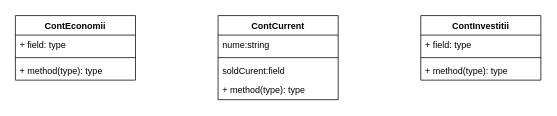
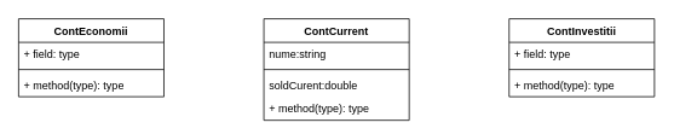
  <mxCell id="0" />
  <mxCell id="1" parent="0" />
  <mxCell id="2" value="ContEconomii" style="swimlane;fontStyle=1;align=center;verticalAlign=top;childLayout=stackLayout;horizontal=1;startSize=26;horizontalStack=0;resizeParent=1;resizeParentMax=0;resizeLast=0;collapsible=1;marginBottom=0;whiteSpace=wrap;html=1;" vertex="1" parent="1"><mxGeometry x="20" y="20" width="160" height="86" as="geometry" /></mxCell>
  <mxCell id="3" value="+ field: type" style="text;strokeColor=none;fillColor=none;align=left;verticalAlign=top;spacingLeft=4;spacingRight=4;overflow=hidden;rotatable=0;points=[[0,0.5],[1,0.5]];portConstraint=eastwest;whiteSpace=wrap;html=1;" vertex="1" parent="2"><mxGeometry y="26" width="160" height="26" as="geometry" /></mxCell>
  <mxCell id="4" value="" style="line;strokeWidth=1;fillColor=none;align=left;verticalAlign=middle;spacingTop=-1;spacingLeft=3;spacingRight=3;rotatable=0;labelPosition=right;points=[];portConstraint=eastwest;strokeColor=inherit;" vertex="1" parent="2"><mxGeometry y="52" width="160" height="8" as="geometry" /></mxCell>
  <mxCell id="5" value="+ method(type): type" style="text;strokeColor=none;fillColor=none;align=left;verticalAlign=top;spacingLeft=4;spacingRight=4;overflow=hidden;rotatable=0;points=[[0,0.5],[1,0.5]];portConstraint=eastwest;whiteSpace=wrap;html=1;" vertex="1" parent="2"><mxGeometry y="60" width="160" height="26" as="geometry" /></mxCell>
  <mxCell id="6" value="ContCurrent" style="swimlane;fontStyle=1;align=center;verticalAlign=top;childLayout=stackLayout;horizontal=1;startSize=26;horizontalStack=0;resizeParent=1;resizeParentMax=0;resizeLast=0;collapsible=1;marginBottom=0;whiteSpace=wrap;html=1;" vertex="1" parent="1"><mxGeometry x="290" y="20" width="160" height="112" as="geometry" /></mxCell>
  <mxCell id="7" value="nume:string" style="text;strokeColor=none;fillColor=none;align=left;verticalAlign=top;spacingLeft=4;spacingRight=4;overflow=hidden;rotatable=0;points=[[0,0.5],[1,0.5]];portConstraint=eastwest;whiteSpace=wrap;html=1;" vertex="1" parent="6"><mxGeometry y="26" width="160" height="26" as="geometry" /></mxCell>
  <mxCell id="8" value="" style="line;strokeWidth=1;fillColor=none;align=left;verticalAlign=middle;spacingTop=-1;spacingLeft=3;spacingRight=3;rotatable=0;labelPosition=right;points=[];portConstraint=eastwest;strokeColor=inherit;" vertex="1" parent="6"><mxGeometry y="52" width="160" height="8" as="geometry" /></mxCell>
- <mxCell id="9" value="soldCurent:field" style="text;strokeColor=none;fillColor=none;align=left;verticalAlign=top;spacingLeft=4;spacingRight=4;overflow=hidden;rotatable=0;points=[[0,0.5],[1,0.5]];portConstraint=eastwest;whiteSpace=wrap;html=1;" vertex="1" parent="6"><mxGeometry y="60" width="160" height="26" as="geometry" /></mxCell>
+ <mxCell id="9" value="soldCurent:double" style="text;strokeColor=none;fillColor=none;align=left;verticalAlign=top;spacingLeft=4;spacingRight=4;overflow=hidden;rotatable=0;points=[[0,0.5],[1,0.5]];portConstraint=eastwest;whiteSpace=wrap;html=1;" vertex="1" parent="6"><mxGeometry y="60" width="160" height="26" as="geometry" /></mxCell>
  <mxCell id="10" value="+ method(type): type" style="text;strokeColor=none;fillColor=none;align=left;verticalAlign=top;spacingLeft=4;spacingRight=4;overflow=hidden;rotatable=0;points=[[0,0.5],[1,0.5]];portConstraint=eastwest;whiteSpace=wrap;html=1;" vertex="1" parent="6"><mxGeometry y="86" width="160" height="26" as="geometry" /></mxCell>
  <mxCell id="11" value="ContInvestitii" style="swimlane;fontStyle=1;align=center;verticalAlign=top;childLayout=stackLayout;horizontal=1;startSize=26;horizontalStack=0;resizeParent=1;resizeParentMax=0;resizeLast=0;collapsible=1;marginBottom=0;whiteSpace=wrap;html=1;" vertex="1" parent="1"><mxGeometry x="560" y="20" width="160" height="86" as="geometry" /></mxCell>
  <mxCell id="12" value="+ field: type" style="text;strokeColor=none;fillColor=none;align=left;verticalAlign=top;spacingLeft=4;spacingRight=4;overflow=hidden;rotatable=0;points=[[0,0.5],[1,0.5]];portConstraint=eastwest;whiteSpace=wrap;html=1;" vertex="1" parent="11"><mxGeometry y="26" width="160" height="26" as="geometry" /></mxCell>
  <mxCell id="13" value="" style="line;strokeWidth=1;fillColor=none;align=left;verticalAlign=middle;spacingTop=-1;spacingLeft=3;spacingRight=3;rotatable=0;labelPosition=right;points=[];portConstraint=eastwest;strokeColor=inherit;" vertex="1" parent="11"><mxGeometry y="52" width="160" height="8" as="geometry" /></mxCell>
  <mxCell id="14" value="+ method(type): type" style="text;strokeColor=none;fillColor=none;align=left;verticalAlign=top;spacingLeft=4;spacingRight=4;overflow=hidden;rotatable=0;points=[[0,0.5],[1,0.5]];portConstraint=eastwest;whiteSpace=wrap;html=1;" vertex="1" parent="11"><mxGeometry y="60" width="160" height="26" as="geometry" /></mxCell>
